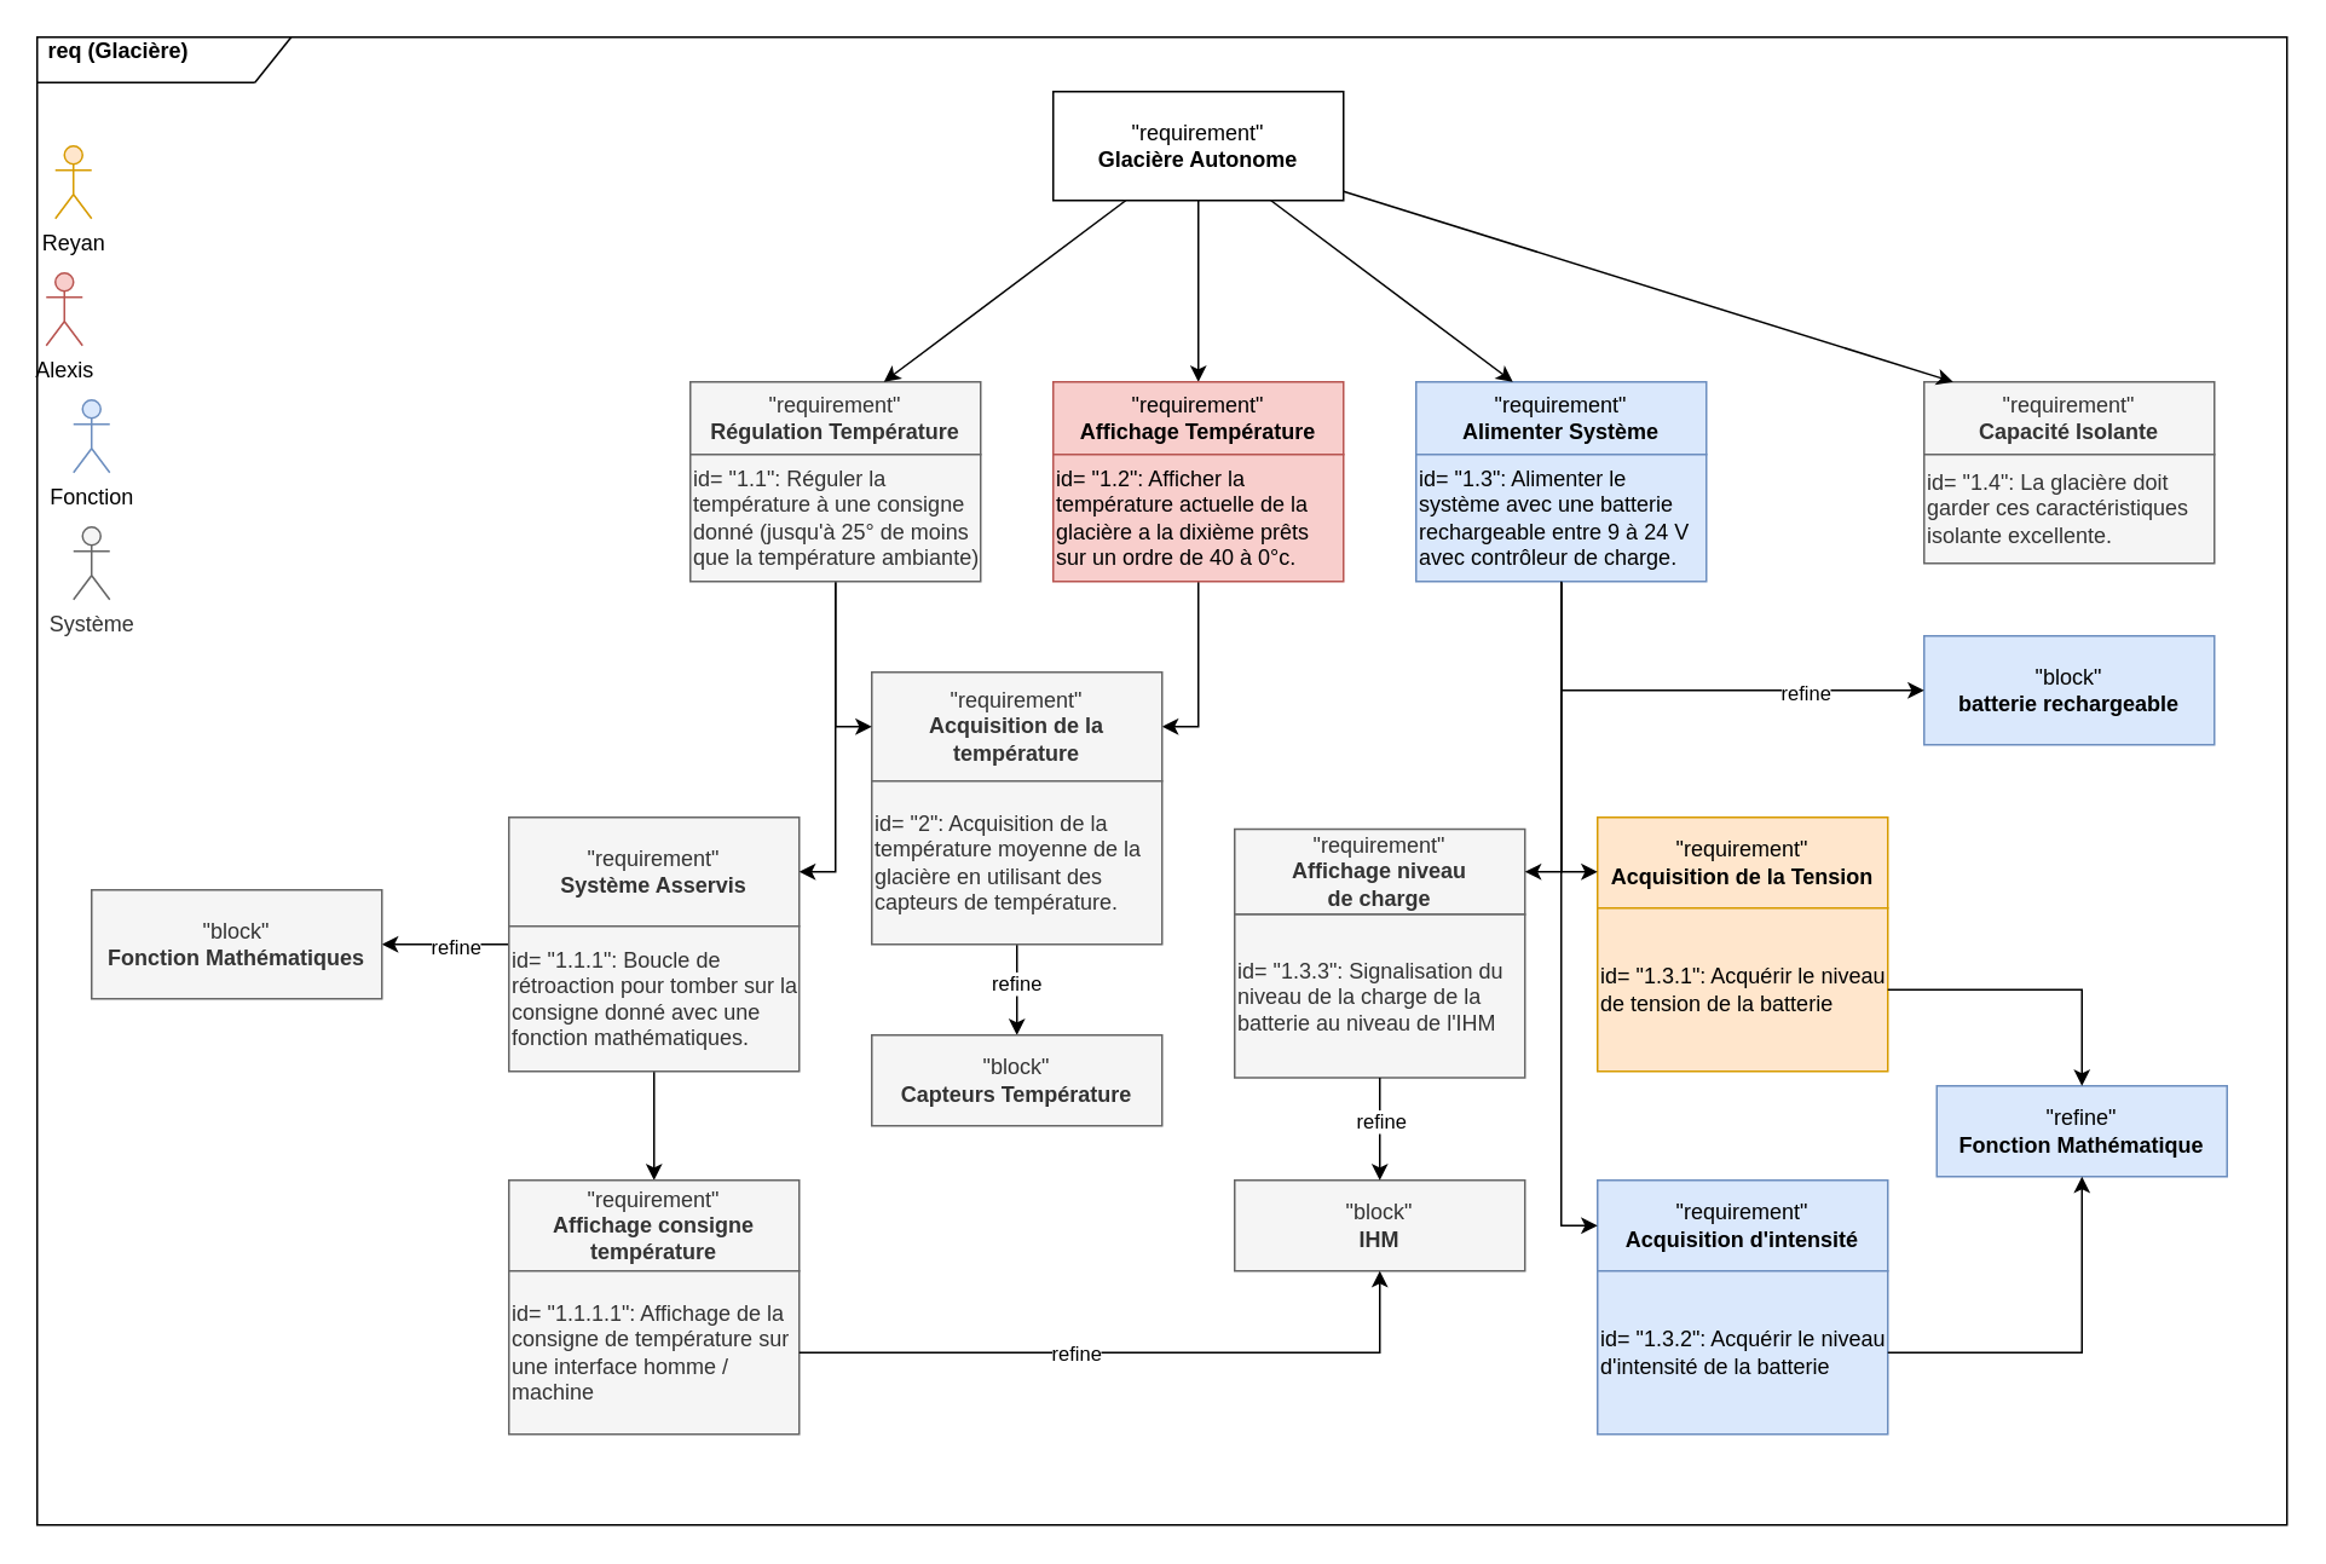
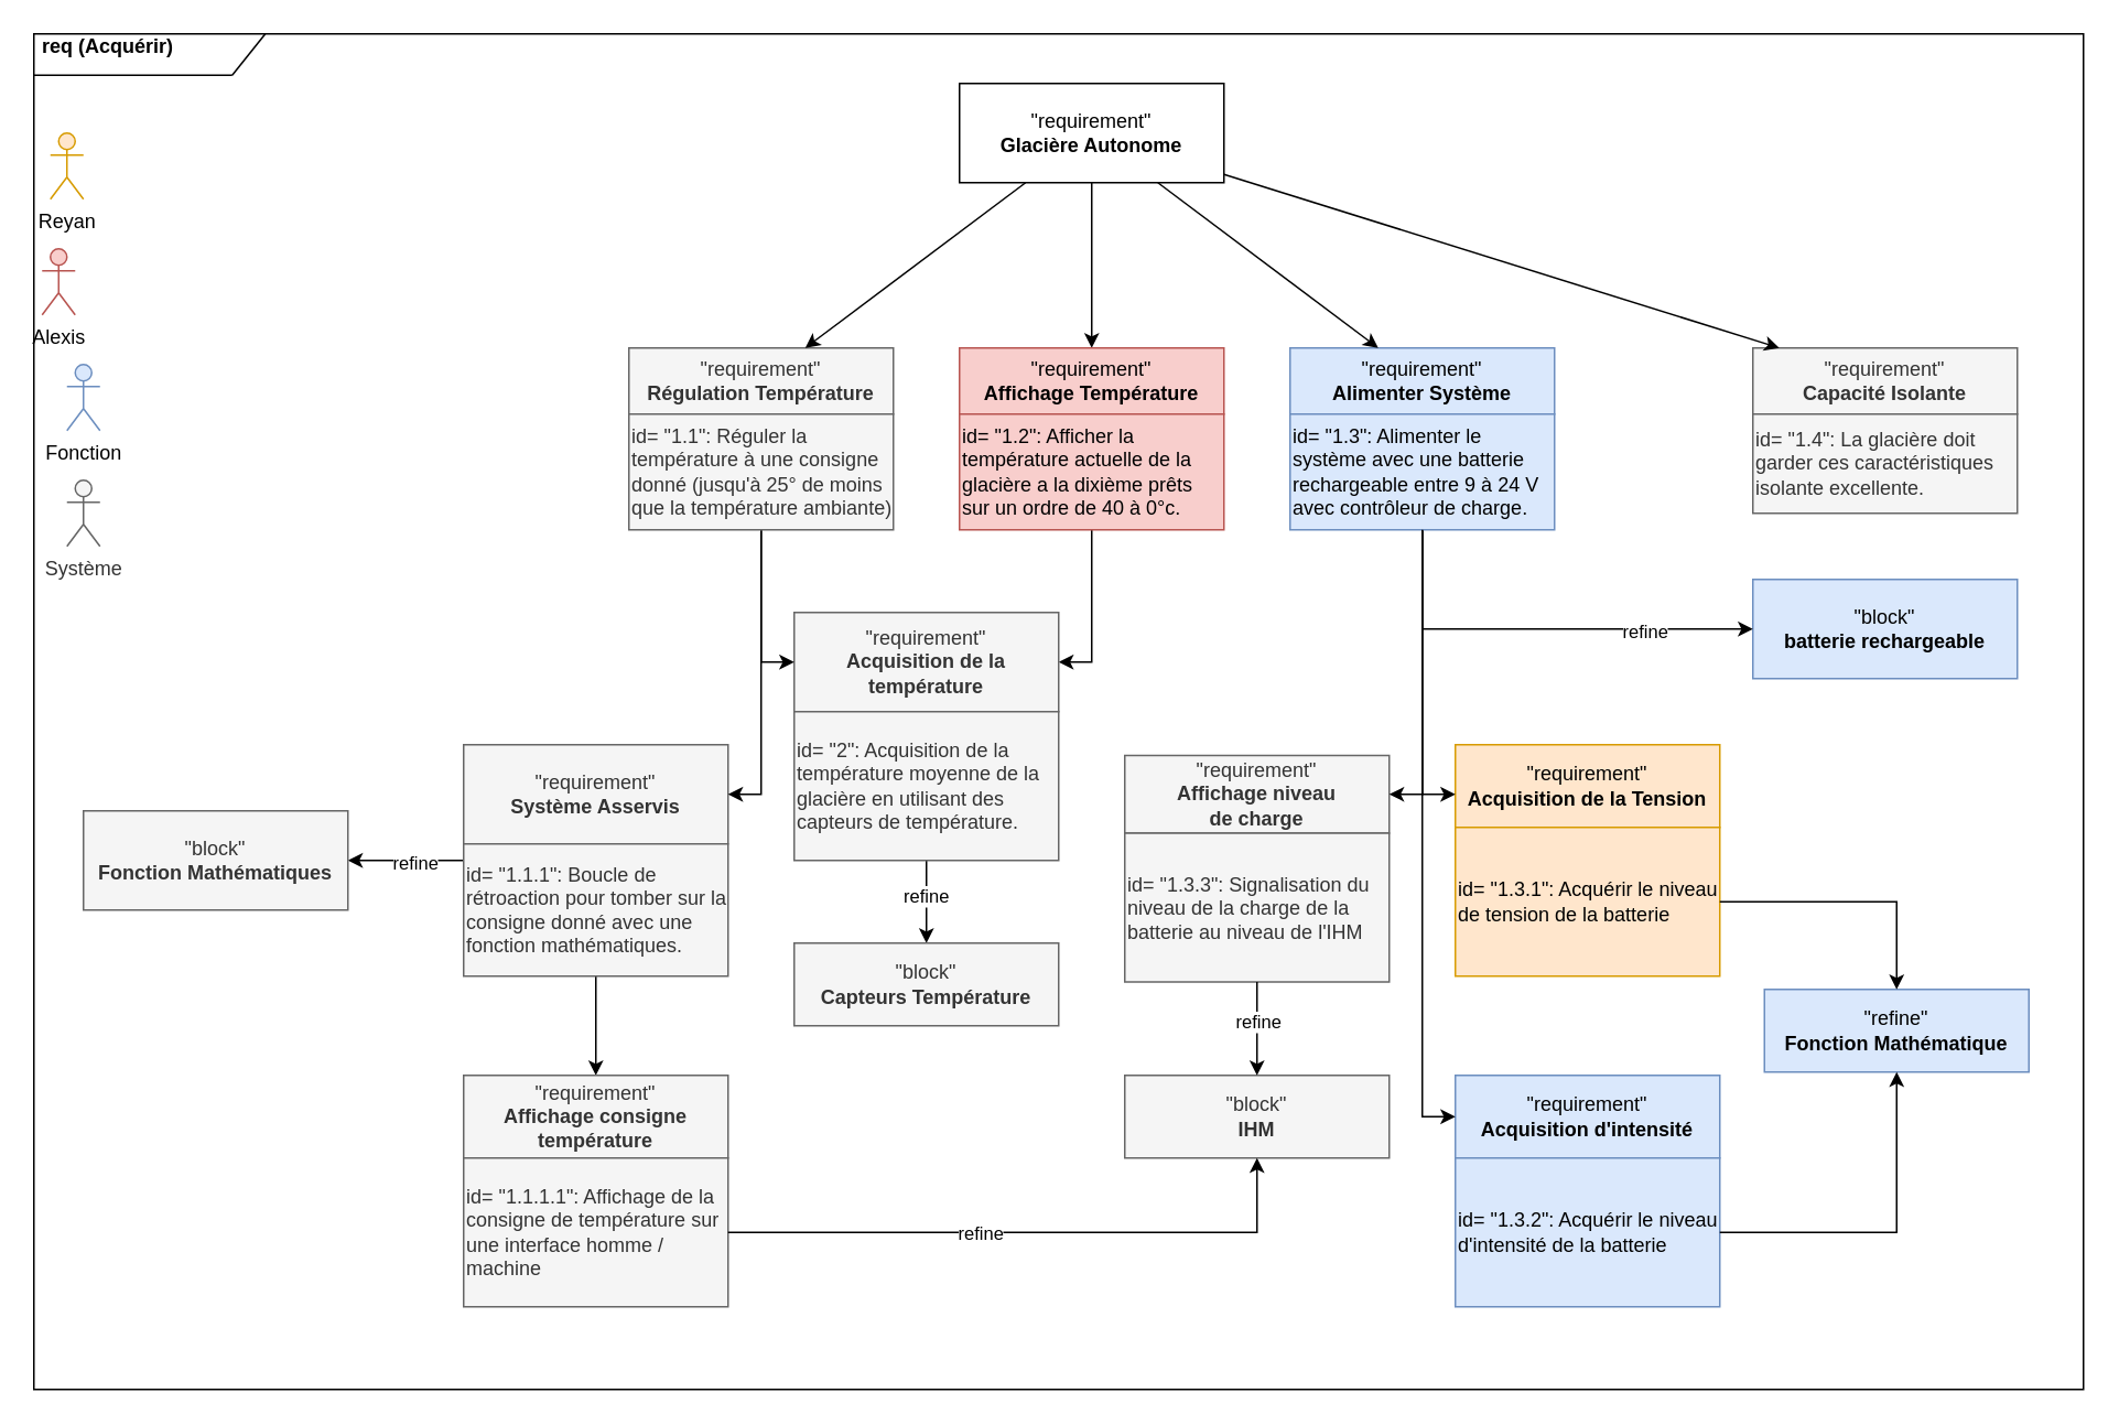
  <mxCell id="0" />
  <mxCell id="1" parent="0" />
  <mxCell id="2" value="" style="rounded=0;whiteSpace=wrap;html=1;" parent="1" vertex="1"><mxGeometry x="20" y="20" width="1240" height="820" as="geometry" /></mxCell>
- <mxCell id="3" value="&lt;b&gt;req (Glacière)&lt;/b&gt;" style="text;html=1;strokeColor=none;fillColor=none;align=center;verticalAlign=middle;whiteSpace=wrap;rounded=0;" parent="1" vertex="1"><mxGeometry x="20" y="20" width="90" height="15" as="geometry" /></mxCell>
+ <mxCell id="3" value="&lt;b&gt;req (Acquérir)&lt;/b&gt;" style="text;html=1;strokeColor=none;fillColor=none;align=center;verticalAlign=middle;whiteSpace=wrap;rounded=0;" parent="1" vertex="1"><mxGeometry x="20" y="20" width="90" height="15" as="geometry" /></mxCell>
  <mxCell id="4" value="" style="edgeStyle=orthogonalEdgeStyle;rounded=0;orthogonalLoop=1;jettySize=auto;html=1;" parent="1" source="5" target="8" edge="1"><mxGeometry relative="1" as="geometry" /></mxCell>
  <mxCell id="5" value="&quot;requirement&quot;&lt;br&gt;&lt;b&gt;Glacière Autonome&lt;/b&gt;" style="rounded=0;whiteSpace=wrap;html=1;" parent="1" vertex="1"><mxGeometry x="580" y="50" width="160" height="60" as="geometry" /></mxCell>
  <mxCell id="6" value="&quot;requirement&quot;&lt;br&gt;&lt;b&gt;Régulation Température&lt;/b&gt;" style="rounded=0;whiteSpace=wrap;html=1;fillColor=#f5f5f5;strokeColor=#666666;fontColor=#333333;" parent="1" vertex="1"><mxGeometry x="380" y="210" width="160" height="40" as="geometry" /></mxCell>
  <mxCell id="7" value="" style="edgeStyle=orthogonalEdgeStyle;rounded=0;orthogonalLoop=1;jettySize=auto;html=1;" parent="1" target="16" edge="1"><mxGeometry relative="1" as="geometry"><mxPoint x="660" y="290" as="sourcePoint" /><Array as="points"><mxPoint x="660" y="400" /></Array></mxGeometry></mxCell>
  <mxCell id="8" value="&quot;requirement&quot;&lt;br&gt;&lt;b&gt;Affichage Température&lt;/b&gt;" style="rounded=0;whiteSpace=wrap;html=1;fillColor=#f8cecc;strokeColor=#b85450;" parent="1" vertex="1"><mxGeometry x="580" y="210" width="160" height="40" as="geometry" /></mxCell>
  <mxCell id="9" value="&quot;requirement&quot;&lt;br&gt;&lt;b&gt;Alimenter Système&lt;/b&gt;" style="rounded=0;whiteSpace=wrap;html=1;fillColor=#dae8fc;strokeColor=#6c8ebf;" parent="1" vertex="1"><mxGeometry x="780" y="210" width="160" height="40" as="geometry" /></mxCell>
  <mxCell id="10" value="&quot;requirement&quot;&lt;br&gt;&lt;b&gt;Capacité Isolante&lt;/b&gt;" style="rounded=0;whiteSpace=wrap;html=1;fillColor=#f5f5f5;fontColor=#333333;strokeColor=#666666;" parent="1" vertex="1"><mxGeometry x="1060" y="210" width="160" height="40" as="geometry" /></mxCell>
  <mxCell id="11" value="" style="endArrow=classic;html=1;rounded=0;" parent="1" source="5" target="6" edge="1"><mxGeometry width="50" height="50" relative="1" as="geometry"><mxPoint x="550" y="230" as="sourcePoint" /><mxPoint x="600" y="180" as="targetPoint" /></mxGeometry></mxCell>
  <mxCell id="12" value="" style="endArrow=classic;html=1;rounded=0;" parent="1" source="5" target="9" edge="1"><mxGeometry width="50" height="50" relative="1" as="geometry"><mxPoint x="550" y="230" as="sourcePoint" /><mxPoint x="600" y="180" as="targetPoint" /></mxGeometry></mxCell>
  <mxCell id="13" value="" style="endArrow=classic;html=1;rounded=0;" parent="1" source="5" target="10" edge="1"><mxGeometry width="50" height="50" relative="1" as="geometry"><mxPoint x="670" y="250" as="sourcePoint" /><mxPoint x="720" y="200" as="targetPoint" /></mxGeometry></mxCell>
  <mxCell id="14" value="" style="edgeStyle=orthogonalEdgeStyle;rounded=0;orthogonalLoop=1;jettySize=auto;html=1;" parent="1" source="16" target="32" edge="1"><mxGeometry relative="1" as="geometry" /></mxCell>
  <mxCell id="15" value="refine" style="edgeLabel;html=1;align=center;verticalAlign=middle;resizable=0;points=[];" parent="14" vertex="1" connectable="0"><mxGeometry x="0.582" y="-1" relative="1" as="geometry"><mxPoint as="offset" /></mxGeometry></mxCell>
  <mxCell id="16" value="&quot;requirement&quot;&lt;br&gt;&lt;b&gt;Acquisition de la température&lt;br&gt;&lt;/b&gt;" style="rounded=0;whiteSpace=wrap;html=1;fillColor=#f5f5f5;fontColor=#333333;strokeColor=#666666;" parent="1" vertex="1"><mxGeometry x="480" y="370" width="160" height="60" as="geometry" /></mxCell>
  <mxCell id="17" value="" style="edgeStyle=orthogonalEdgeStyle;rounded=0;orthogonalLoop=1;jettySize=auto;html=1;" parent="1" source="20" target="31" edge="1"><mxGeometry relative="1" as="geometry" /></mxCell>
  <mxCell id="18" value="" style="edgeStyle=orthogonalEdgeStyle;rounded=0;orthogonalLoop=1;jettySize=auto;html=1;exitX=0;exitY=0;exitDx=0;exitDy=0;" parent="1" source="41" target="43" edge="1"><mxGeometry relative="1" as="geometry"><Array as="points"><mxPoint x="280" y="520" /></Array></mxGeometry></mxCell>
  <mxCell id="19" value="refine" style="edgeLabel;html=1;align=center;verticalAlign=middle;resizable=0;points=[];" parent="18" vertex="1" connectable="0"><mxGeometry x="0.004" y="1" relative="1" as="geometry"><mxPoint as="offset" /></mxGeometry></mxCell>
  <mxCell id="20" value="&quot;requirement&quot;&lt;br&gt;&lt;b&gt;Système Asservis&lt;/b&gt;" style="rounded=0;whiteSpace=wrap;html=1;fillColor=#f5f5f5;strokeColor=#666666;fontColor=#333333;" parent="1" vertex="1"><mxGeometry x="280" y="450" width="160" height="60" as="geometry" /></mxCell>
  <mxCell id="21" value="&quot;requirement&quot;&lt;br style=&quot;border-color: var(--border-color);&quot;&gt;&lt;b style=&quot;border-color: var(--border-color);&quot;&gt;Affichage niveau&lt;br style=&quot;border-color: var(--border-color);&quot;&gt;de charge&lt;/b&gt;" style="rounded=0;whiteSpace=wrap;html=1;fillColor=#f5f5f5;strokeColor=#666666;fontColor=#333333;" parent="1" vertex="1"><mxGeometry x="680" y="456.5" width="160" height="47" as="geometry" /></mxCell>
  <mxCell id="22" value="&quot;block&quot;&lt;br&gt;&lt;b&gt;batterie rechargeable&lt;/b&gt;" style="rounded=0;whiteSpace=wrap;html=1;fillColor=#dae8fc;strokeColor=#6c8ebf;" parent="1" vertex="1"><mxGeometry x="1060" y="350" width="160" height="60" as="geometry" /></mxCell>
  <mxCell id="23" value="&quot;requirement&quot;&lt;br&gt;&lt;b&gt;Acquisition de la Tension&lt;/b&gt;" style="rounded=0;whiteSpace=wrap;html=1;fillColor=#ffe6cc;strokeColor=#d79b00;" parent="1" vertex="1"><mxGeometry x="880" y="450" width="160" height="50" as="geometry" /></mxCell>
  <mxCell id="24" value="&quot;requirement&quot;&lt;br&gt;&lt;b&gt;Acquisition&amp;nbsp;d'intensité&lt;/b&gt;" style="rounded=0;whiteSpace=wrap;html=1;fillColor=#dae8fc;strokeColor=#6c8ebf;" parent="1" vertex="1"><mxGeometry x="880" y="650" width="160" height="50" as="geometry" /></mxCell>
  <mxCell id="25" value="" style="endArrow=classic;html=1;rounded=0;" parent="1" target="16" edge="1"><mxGeometry width="50" height="50" relative="1" as="geometry"><mxPoint x="460" y="290" as="sourcePoint" /><mxPoint x="750" y="340" as="targetPoint" /><Array as="points"><mxPoint x="460" y="400" /></Array></mxGeometry></mxCell>
  <mxCell id="26" value="" style="endArrow=classic;html=1;rounded=0;" parent="1" target="22" edge="1"><mxGeometry width="50" height="50" relative="1" as="geometry"><mxPoint x="860" y="310" as="sourcePoint" /><mxPoint x="880" y="380" as="targetPoint" /><Array as="points"><mxPoint x="860" y="380" /></Array></mxGeometry></mxCell>
  <mxCell id="27" value="refine" style="edgeLabel;html=1;align=center;verticalAlign=middle;resizable=0;points=[];" parent="26" vertex="1" connectable="0"><mxGeometry x="0.511" y="-1" relative="1" as="geometry"><mxPoint as="offset" /></mxGeometry></mxCell>
  <mxCell id="28" value="" style="endArrow=classic;html=1;rounded=0;" parent="1" target="24" edge="1"><mxGeometry width="50" height="50" relative="1" as="geometry"><mxPoint x="860" y="310" as="sourcePoint" /><mxPoint x="880" y="580" as="targetPoint" /><Array as="points"><mxPoint x="860" y="675" /></Array></mxGeometry></mxCell>
  <mxCell id="29" value="" style="endArrow=classic;html=1;rounded=0;" parent="1" edge="1"><mxGeometry width="50" height="50" relative="1" as="geometry"><mxPoint x="860" y="290" as="sourcePoint" /><mxPoint x="880" y="480" as="targetPoint" /><Array as="points"><mxPoint x="860" y="480" /></Array></mxGeometry></mxCell>
  <mxCell id="30" value="" style="endArrow=classic;html=1;rounded=0;" parent="1" target="20" edge="1"><mxGeometry width="50" height="50" relative="1" as="geometry"><mxPoint x="460" y="290" as="sourcePoint" /><mxPoint x="420" y="330" as="targetPoint" /><Array as="points"><mxPoint x="460" y="480" /></Array></mxGeometry></mxCell>
  <mxCell id="31" value="&quot;requirement&quot;&lt;br&gt;&lt;b&gt;Affichage consigne température&lt;/b&gt;" style="rounded=0;whiteSpace=wrap;html=1;fillColor=#f5f5f5;strokeColor=#666666;fontColor=#333333;" parent="1" vertex="1"><mxGeometry x="280" y="650" width="160" height="50" as="geometry" /></mxCell>
  <mxCell id="32" value="&quot;block&quot;&lt;br&gt;&lt;b&gt;Capteurs&amp;nbsp;Température&lt;/b&gt;" style="rounded=0;whiteSpace=wrap;html=1;fillColor=#f5f5f5;fontColor=#333333;strokeColor=#666666;" parent="1" vertex="1"><mxGeometry x="480" y="570" width="160" height="50" as="geometry" /></mxCell>
  <mxCell id="33" value="id= &quot;1.1&quot;: Réguler la température à une consigne donné (jusqu'à 25° de moins que la température ambiante)" style="rounded=0;whiteSpace=wrap;html=1;align=left;fillColor=#f5f5f5;strokeColor=#666666;fontColor=#333333;" parent="1" vertex="1"><mxGeometry x="380" y="250" width="160" height="70" as="geometry" /></mxCell>
  <mxCell id="34" value="id= &quot;1.2&quot;: Afficher la température actuelle de la glacière a la dixième prêts sur un ordre de 40 à 0°c.&amp;nbsp;" style="rounded=0;whiteSpace=wrap;html=1;align=left;fillColor=#f8cecc;strokeColor=#b85450;" parent="1" vertex="1"><mxGeometry x="580" y="250" width="160" height="70" as="geometry" /></mxCell>
  <mxCell id="35" value="id= &quot;1.3&quot;: Alimenter le système avec une batterie rechargeable entre 9 à 24 V avec contrôleur de charge." style="rounded=0;whiteSpace=wrap;html=1;align=left;fillColor=#dae8fc;strokeColor=#6c8ebf;" parent="1" vertex="1"><mxGeometry x="780" y="250" width="160" height="70" as="geometry" /></mxCell>
  <mxCell id="36" value="id= &quot;1.4&quot;: La glacière doit garder ces caractéristiques isolante excellente." style="rounded=0;whiteSpace=wrap;html=1;align=left;fillColor=#f5f5f5;fontColor=#333333;strokeColor=#666666;" parent="1" vertex="1"><mxGeometry x="1060" y="250" width="160" height="60" as="geometry" /></mxCell>
  <mxCell id="37" value="id= &quot;1.3.1&quot;: Acquérir le niveau de tension de la batterie" style="rounded=0;whiteSpace=wrap;html=1;align=left;fillColor=#ffe6cc;strokeColor=#d79b00;" parent="1" vertex="1"><mxGeometry x="880" y="500" width="160" height="90" as="geometry" /></mxCell>
  <mxCell id="38" value="id= &quot;1.3.3&quot;: Signalisation du niveau de la charge de la batterie au niveau de l'IHM" style="rounded=0;whiteSpace=wrap;html=1;align=left;fillColor=#f5f5f5;strokeColor=#666666;fontColor=#333333;" parent="1" vertex="1"><mxGeometry x="680" y="503.5" width="160" height="90" as="geometry" /></mxCell>
  <mxCell id="39" value="id= &quot;1.1.1.1&quot;: Affichage de la consigne de température sur une interface homme / machine" style="rounded=0;whiteSpace=wrap;html=1;align=left;fillColor=#f5f5f5;strokeColor=#666666;fontColor=#333333;" parent="1" vertex="1"><mxGeometry x="280" y="700" width="160" height="90" as="geometry" /></mxCell>
  <mxCell id="40" value="id= &quot;1.3.2&quot;: Acquérir le niveau d'intensité de la batterie" style="rounded=0;whiteSpace=wrap;html=1;align=left;fillColor=#dae8fc;strokeColor=#6c8ebf;" parent="1" vertex="1"><mxGeometry x="880" y="700" width="160" height="90" as="geometry" /></mxCell>
  <mxCell id="41" value="id= &quot;1.1.1&quot;: Boucle de rétroaction pour tomber sur la consigne donné avec une fonction mathématiques.&amp;nbsp;&amp;nbsp;" style="rounded=0;whiteSpace=wrap;html=1;align=left;fillColor=#f5f5f5;strokeColor=#666666;fontColor=#333333;" parent="1" vertex="1"><mxGeometry x="280" y="510" width="160" height="80" as="geometry" /></mxCell>
  <mxCell id="42" value="id= &quot;2&quot;: Acquisition de la température moyenne de la glacière en utilisant des capteurs de température.&amp;nbsp;" style="rounded=0;whiteSpace=wrap;html=1;align=left;fillColor=#f5f5f5;fontColor=#333333;strokeColor=#666666;" parent="1" vertex="1"><mxGeometry x="480" y="430" width="160" height="90" as="geometry" /></mxCell>
  <mxCell id="43" value="&quot;block&quot;&lt;br&gt;&lt;b&gt;Fonction Mathématiques&lt;/b&gt;" style="rounded=0;whiteSpace=wrap;html=1;fillColor=#f5f5f5;strokeColor=#666666;fontColor=#333333;" parent="1" vertex="1"><mxGeometry x="50" y="490" width="160" height="60" as="geometry" /></mxCell>
  <mxCell id="44" value="&quot;block&quot;&lt;br&gt;&lt;b&gt;IHM&lt;/b&gt;" style="rounded=0;whiteSpace=wrap;html=1;fillColor=#f5f5f5;fontColor=#333333;strokeColor=#666666;" parent="1" vertex="1"><mxGeometry x="680" y="650" width="160" height="50" as="geometry" /></mxCell>
  <mxCell id="45" value="" style="endArrow=classic;html=1;rounded=0;" parent="1" source="39" target="44" edge="1"><mxGeometry width="50" height="50" relative="1" as="geometry"><mxPoint x="920" y="590" as="sourcePoint" /><mxPoint x="970" y="540" as="targetPoint" /><Array as="points"><mxPoint x="760" y="745" /></Array></mxGeometry></mxCell>
  <mxCell id="46" value="refine" style="edgeLabel;html=1;align=center;verticalAlign=middle;resizable=0;points=[];" parent="45" vertex="1" connectable="0"><mxGeometry x="-0.165" relative="1" as="geometry"><mxPoint as="offset" /></mxGeometry></mxCell>
  <mxCell id="47" value="&quot;refine&quot;&lt;br&gt;&lt;b&gt;Fonction Mathématique&lt;/b&gt;" style="rounded=0;whiteSpace=wrap;html=1;fillColor=#dae8fc;strokeColor=#6c8ebf;" parent="1" vertex="1"><mxGeometry x="1067" y="598" width="160" height="50" as="geometry" /></mxCell>
  <mxCell id="48" value="" style="endArrow=classic;html=1;rounded=0;" parent="1" source="37" target="47" edge="1"><mxGeometry width="50" height="50" relative="1" as="geometry"><mxPoint x="1030" y="550" as="sourcePoint" /><mxPoint x="1080" y="500" as="targetPoint" /><Array as="points"><mxPoint x="1147" y="545" /></Array></mxGeometry></mxCell>
  <mxCell id="49" value="" style="endArrow=none;html=1;rounded=0;" parent="1" edge="1"><mxGeometry width="50" height="50" relative="1" as="geometry"><mxPoint x="20" y="45" as="sourcePoint" /><mxPoint x="140" y="45" as="targetPoint" /></mxGeometry></mxCell>
  <mxCell id="50" value="" style="endArrow=none;html=1;rounded=0;" parent="1" edge="1"><mxGeometry width="50" height="50" relative="1" as="geometry"><mxPoint x="140" y="45" as="sourcePoint" /><mxPoint x="160" y="20" as="targetPoint" /></mxGeometry></mxCell>
  <mxCell id="51" value="Reyan" style="shape=umlActor;verticalLabelPosition=bottom;verticalAlign=top;html=1;outlineConnect=0;fillColor=#ffe6cc;strokeColor=#d79b00;" parent="1" vertex="1"><mxGeometry x="30" y="80" width="20" height="40" as="geometry" /></mxCell>
  <mxCell id="52" value="Alexis" style="shape=umlActor;verticalLabelPosition=bottom;verticalAlign=top;html=1;outlineConnect=0;fillColor=#f8cecc;strokeColor=#b85450;" parent="1" vertex="1"><mxGeometry x="25" y="150" width="20" height="40" as="geometry" /></mxCell>
  <mxCell id="53" value="Fonction" style="shape=umlActor;verticalLabelPosition=bottom;verticalAlign=top;html=1;outlineConnect=0;fillColor=#dae8fc;strokeColor=#6c8ebf;" parent="1" vertex="1"><mxGeometry x="40" y="220" width="20" height="40" as="geometry" /></mxCell>
  <mxCell id="54" value="" style="endArrow=classic;html=1;rounded=0;" parent="1" source="38" target="44" edge="1"><mxGeometry width="50" height="50" relative="1" as="geometry"><mxPoint x="791" y="477" as="sourcePoint" /><mxPoint x="841" y="427" as="targetPoint" /></mxGeometry></mxCell>
  <mxCell id="55" value="refine" style="edgeLabel;html=1;align=center;verticalAlign=middle;resizable=0;points=[];" parent="54" vertex="1" connectable="0"><mxGeometry x="-0.144" relative="1" as="geometry"><mxPoint as="offset" /></mxGeometry></mxCell>
  <mxCell id="56" value="" style="endArrow=classic;html=1;rounded=0;" parent="1" source="35" target="21" edge="1"><mxGeometry width="50" height="50" relative="1" as="geometry"><mxPoint x="827" y="477" as="sourcePoint" /><mxPoint x="877" y="427" as="targetPoint" /><Array as="points"><mxPoint x="860" y="480" /></Array></mxGeometry></mxCell>
  <mxCell id="57" value="" style="endArrow=classic;html=1;rounded=0;" parent="1" source="40" target="47" edge="1"><mxGeometry width="50" height="50" relative="1" as="geometry"><mxPoint x="1065" y="597" as="sourcePoint" /><mxPoint x="1147" y="713" as="targetPoint" /><Array as="points"><mxPoint x="1147" y="745" /></Array></mxGeometry></mxCell>
  <mxCell id="58" value="Système" style="shape=umlActor;verticalLabelPosition=bottom;verticalAlign=top;html=1;outlineConnect=0;fillColor=#f5f5f5;strokeColor=#666666;fontColor=#333333;" parent="1" vertex="1"><mxGeometry x="40" y="290" width="20" height="40" as="geometry" /></mxCell>
